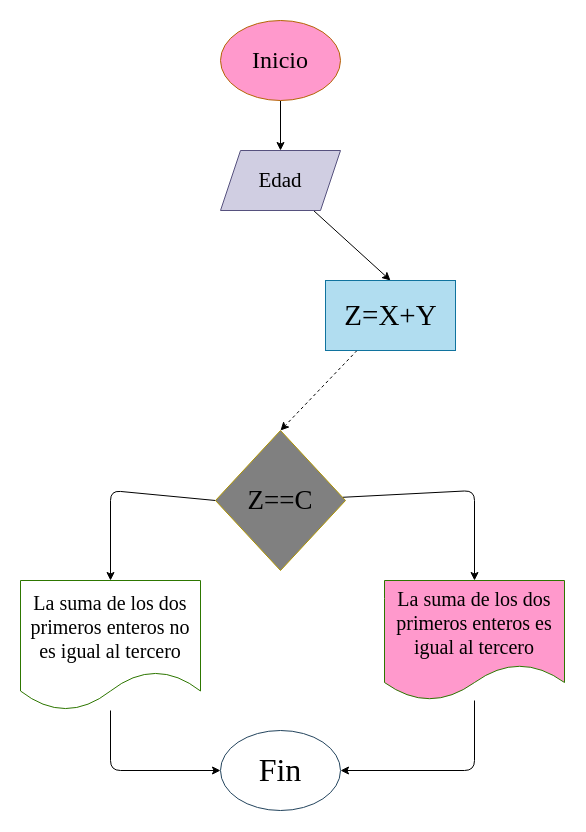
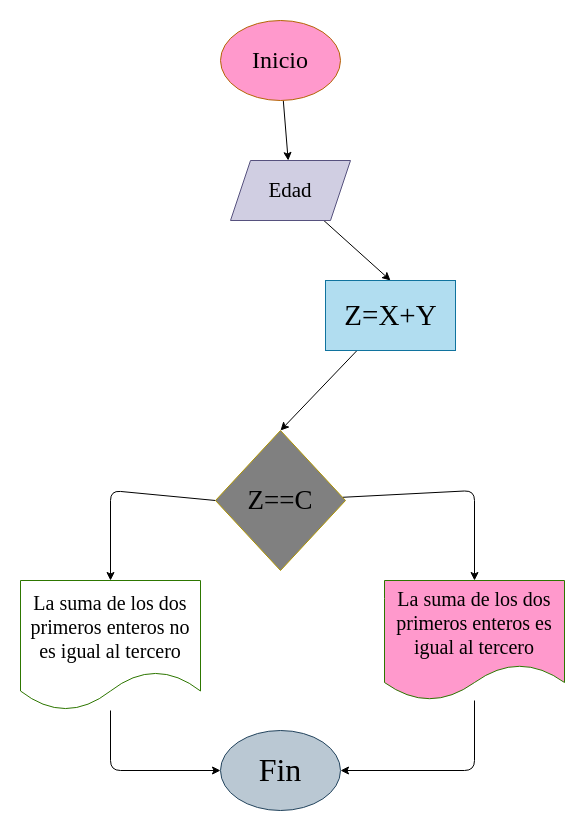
  <mxCell id="0" />
  <mxCell id="1" parent="0" />
  <mxCell id="2" value="" style="edgeStyle=none;html=1;fontSize=18;" parent="1" source="3" target="5" edge="1"><mxGeometry relative="1" as="geometry" /></mxCell>
  <mxCell id="3" value="&lt;font style=&quot;font-size: 24px&quot; color=&quot;#000000&quot;&gt;Inicio&lt;/font&gt;" style="ellipse;whiteSpace=wrap;html=1;fillColor=#ff99cc;strokeColor=#b46504;fontFamily=Comic Sans MS;fontSize=24;" parent="1" vertex="1"><mxGeometry x="220" y="20" width="120" height="80" as="geometry" /></mxCell>
  <mxCell id="4" style="edgeStyle=none;html=1;fontSize=18;entryX=0.5;entryY=0;entryDx=0;entryDy=0;" parent="1" source="5" target="15" edge="1"><mxGeometry relative="1" as="geometry" /></mxCell>
- <mxCell id="5" value="&lt;font style=&quot;font-size: 21px&quot; color=&quot;#000000&quot;&gt;Edad&lt;/font&gt;" style="shape=parallelogram;perimeter=parallelogramPerimeter;whiteSpace=wrap;html=1;fixedSize=1;fillColor=#d0cee2;strokeColor=#56517e;fontSize=21;fontFamily=Comic Sans MS;" parent="1" vertex="1"><mxGeometry x="220" y="150" width="120" height="60" as="geometry" /></mxCell>
+ <mxCell id="5" value="&lt;font style=&quot;font-size: 21px&quot; color=&quot;#000000&quot;&gt;Edad&lt;/font&gt;" style="shape=parallelogram;perimeter=parallelogramPerimeter;whiteSpace=wrap;html=1;fixedSize=1;fillColor=#d0cee2;strokeColor=#56517e;fontSize=21;fontFamily=Comic Sans MS;" parent="1" vertex="1"><mxGeometry x="230" y="160" width="120" height="60" as="geometry" /></mxCell>
  <mxCell id="6" style="edgeStyle=none;html=1;entryX=0.5;entryY=0;entryDx=0;entryDy=0;fontSize=18;" parent="1" source="8" target="12" edge="1"><mxGeometry relative="1" as="geometry"><Array as="points"><mxPoint x="474" y="490" /></Array></mxGeometry></mxCell>
  <mxCell id="7" style="edgeStyle=none;html=1;exitX=0;exitY=0.5;exitDx=0;exitDy=0;entryX=0.5;entryY=0;entryDx=0;entryDy=0;fontSize=18;" parent="1" source="8" target="10" edge="1"><mxGeometry relative="1" as="geometry"><Array as="points"><mxPoint x="110" y="490" /></Array></mxGeometry></mxCell>
  <mxCell id="8" value="Z==C" style="rhombus;whiteSpace=wrap;html=1;fontSize=27;fillColor=#808080;fontColor=#000000;strokeColor=#B09500;fontFamily=Comic Sans MS;" parent="1" vertex="1"><mxGeometry x="215" y="430" width="130" height="140" as="geometry" /></mxCell>
  <mxCell id="9" style="edgeStyle=none;html=1;entryX=0;entryY=0.5;entryDx=0;entryDy=0;fontSize=18;" parent="1" source="10" target="13" edge="1"><mxGeometry relative="1" as="geometry"><Array as="points"><mxPoint x="110" y="770" /></Array></mxGeometry></mxCell>
  <mxCell id="10" value="&lt;font color=&quot;#000000&quot;&gt;La suma de los dos primeros enteros no es igual al tercero&lt;/font&gt;" style="shape=document;whiteSpace=wrap;html=1;boundedLbl=1;fontSize=20;fillColor=#FFFFFF;fontColor=#ffffff;strokeColor=#2D7600;fontFamily=Comic Sans MS;" parent="1" vertex="1"><mxGeometry x="20" y="580" width="180" height="130" as="geometry" /></mxCell>
  <mxCell id="11" style="edgeStyle=none;html=1;entryX=1;entryY=0.5;entryDx=0;entryDy=0;fontSize=18;" parent="1" source="12" target="13" edge="1"><mxGeometry relative="1" as="geometry"><Array as="points"><mxPoint x="474" y="770" /></Array></mxGeometry></mxCell>
  <mxCell id="12" value="&lt;font color=&quot;#000000&quot;&gt;La suma de los dos primeros enteros es igual al tercero&lt;/font&gt;" style="shape=document;whiteSpace=wrap;html=1;boundedLbl=1;fontSize=20;fillColor=#FF99CC;fontColor=#ffffff;strokeColor=#2D7600;fontFamily=Comic Sans MS;" parent="1" vertex="1"><mxGeometry x="384" y="580" width="180" height="120" as="geometry" /></mxCell>
- <mxCell id="13" value="&lt;font color=&quot;#000000&quot;&gt;Fin&lt;/font&gt;" style="ellipse;whiteSpace=wrap;html=1;fontSize=32;fillColor=#ffffff;strokeColor=#23445d;fontFamily=Comic Sans MS;" parent="1" vertex="1"><mxGeometry x="220" y="730" width="120" height="80" as="geometry" /></mxCell>
- <mxCell id="14" style="edgeStyle=none;html=1;entryX=0.5;entryY=0;entryDx=0;entryDy=0;fontSize=18;dashed=1;" parent="1" source="15" target="8" edge="1"><mxGeometry relative="1" as="geometry" /></mxCell>
+ <mxCell id="13" value="&lt;font color=&quot;#000000&quot;&gt;Fin&lt;/font&gt;" style="ellipse;whiteSpace=wrap;html=1;fontSize=32;fillColor=#bac8d3;strokeColor=#23445d;fontFamily=Comic Sans MS;" parent="1" vertex="1"><mxGeometry x="220" y="730" width="120" height="80" as="geometry" /></mxCell>
+ <mxCell id="14" style="edgeStyle=none;html=1;entryX=0.5;entryY=0;entryDx=0;entryDy=0;fontSize=18;" parent="1" source="15" target="8" edge="1"><mxGeometry relative="1" as="geometry" /></mxCell>
  <mxCell id="15" value="&lt;font style=&quot;font-size: 29px ; font-weight: normal&quot; color=&quot;#000000&quot;&gt;Z=X+Y&lt;/font&gt;" style="text;strokeColor=#10739e;fillColor=#b1ddf0;html=1;fontSize=29;fontStyle=1;verticalAlign=middle;align=center;fontFamily=Comic Sans MS;" parent="1" vertex="1"><mxGeometry x="325" y="280" width="130" height="70" as="geometry" /></mxCell>
